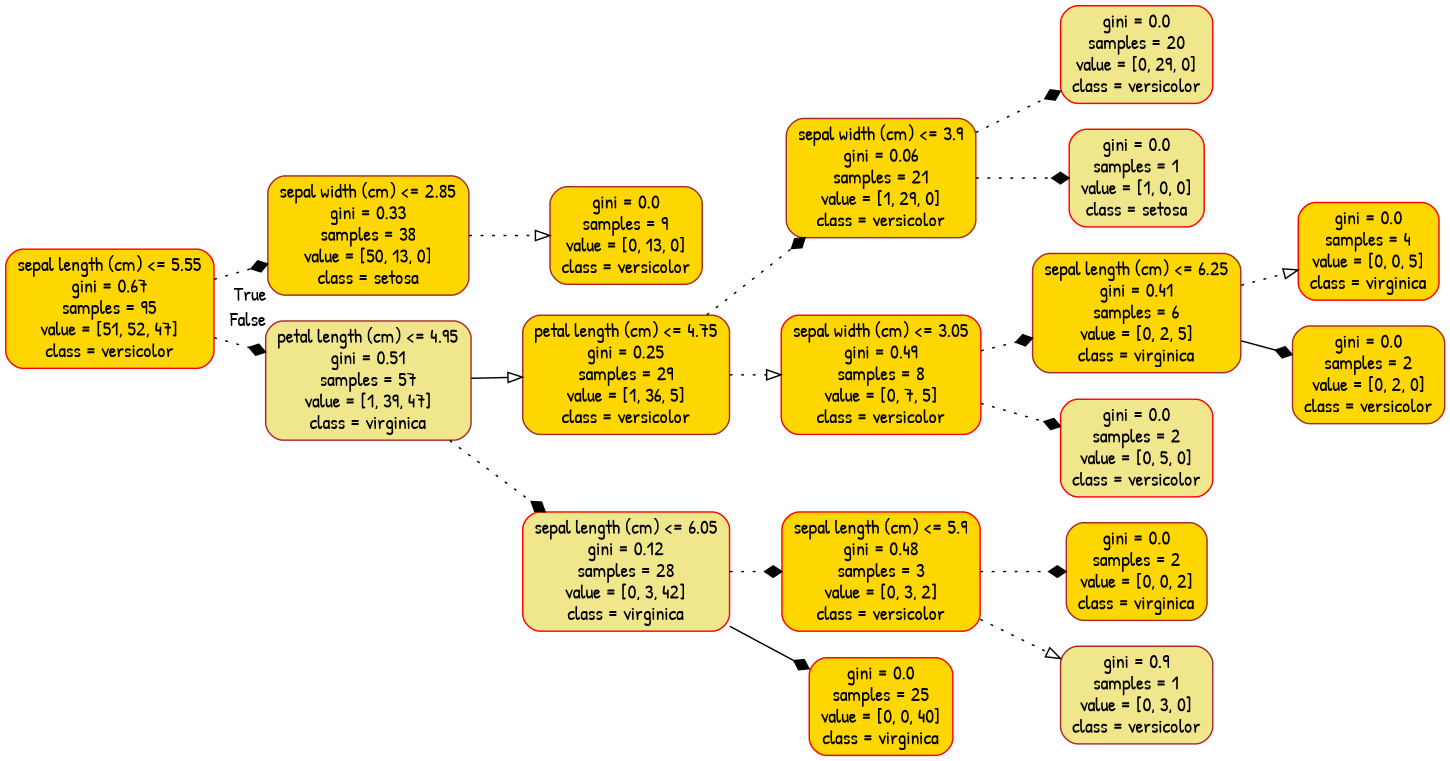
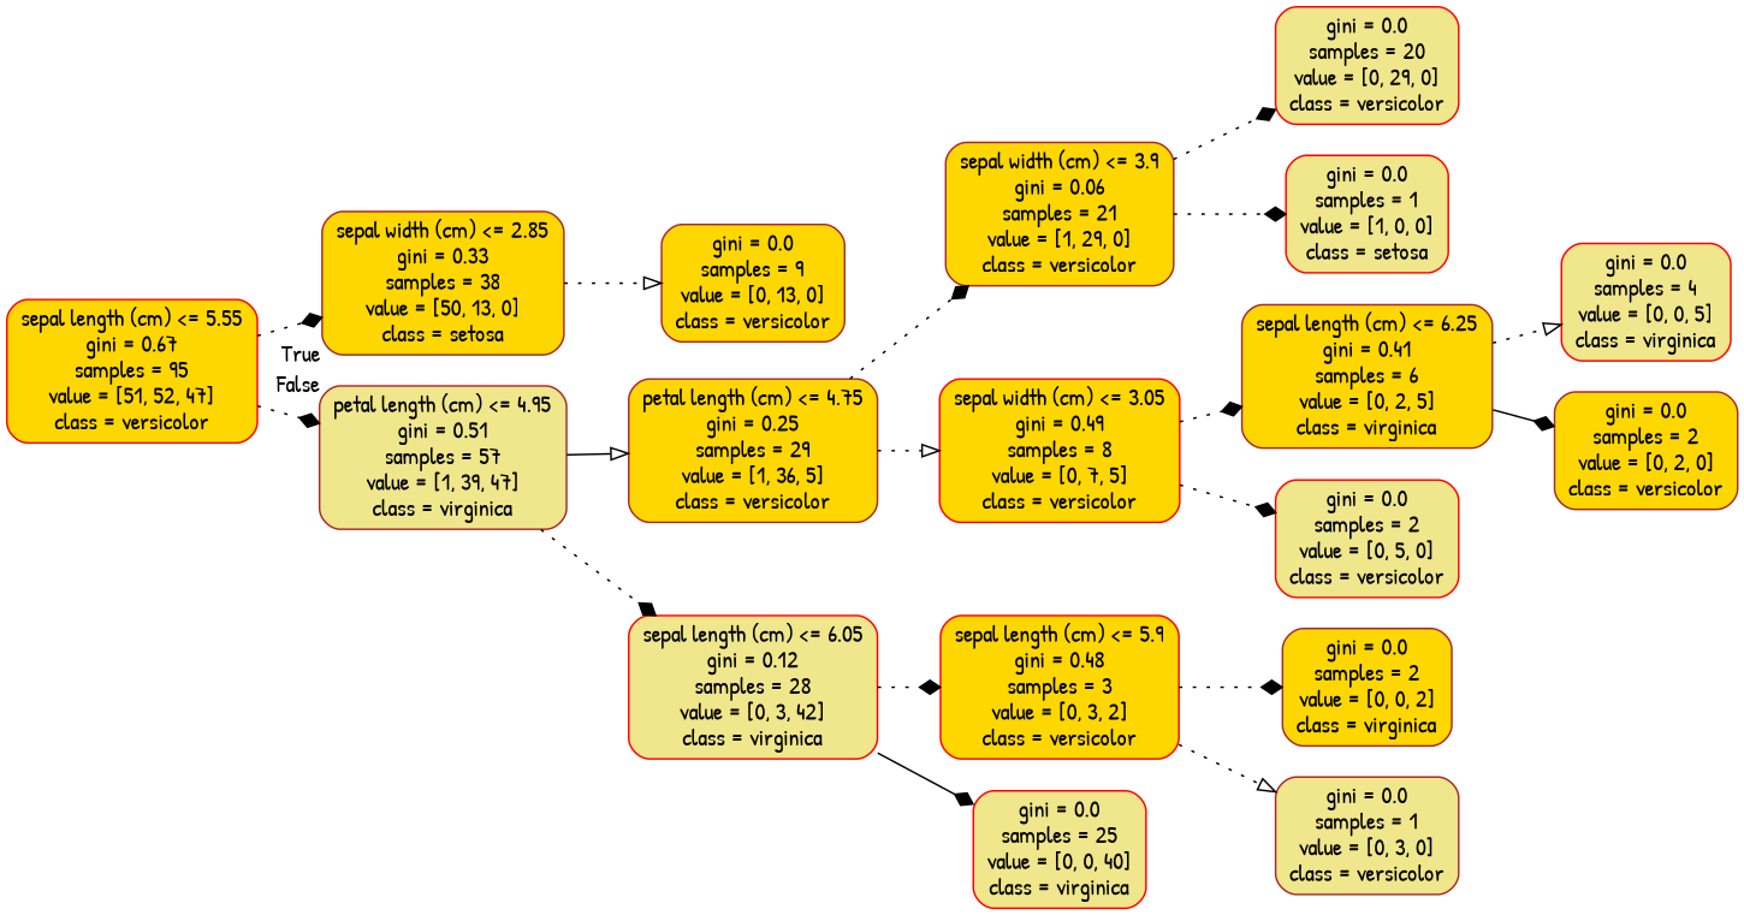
  digraph {
    fontname="Patrick Hand"
    rankdir=LR
    node [color=red fillcolor=gold fontname="Patrick Hand" shape=box style="filled, rounded"]
    edge [arrowhead=diamond fontname="Patrick Hand" style=dotted]
    n1 [label="sepal length (cm) <= 5.55\ngini = 0.67\nsamples = 95\nvalue = [51, 52, 47]\nclass = versicolor"]
    n2 [color=brown label="sepal width (cm) <= 2.85\ngini = 0.33\nsamples = 38\nvalue = [50, 13, 0]\nclass = setosa"]
    n3 [color=brown fillcolor=khaki label="petal length (cm) <= 4.95\ngini = 0.51\nsamples = 57\nvalue = [1, 39, 47]\nclass = virginica"]
    n4 [color=brown label="gini = 0.0\nsamples = 9\nvalue = [0, 13, 0]\nclass = versicolor"]
    n5 [color=brown label="petal length (cm) <= 4.75\ngini = 0.25\nsamples = 29\nvalue = [1, 36, 5]\nclass = versicolor"]
    n6 [fillcolor=khaki label="sepal length (cm) <= 6.05\ngini = 0.12\nsamples = 28\nvalue = [0, 3, 42]\nclass = virginica"]
    n7 [color=brown label="sepal width (cm) <= 3.9\ngini = 0.06\nsamples = 21\nvalue = [1, 29, 0]\nclass = versicolor"]
    n8 [label="sepal width (cm) <= 3.05\ngini = 0.49\nsamples = 8\nvalue = [0, 7, 5]\nclass = versicolor"]
    n9 [label="sepal length (cm) <= 5.9\ngini = 0.48\nsamples = 3\nvalue = [0, 3, 2]\nclass = versicolor"]
-   n10 [label="gini = 0.0\nsamples = 25\nvalue = [0, 0, 40]\nclass = virginica"]
+   n10 [fillcolor=khaki label="gini = 0.0\nsamples = 25\nvalue = [0, 0, 40]\nclass = virginica"]
    n11 [fillcolor=khaki label="gini = 0.0\nsamples = 20\nvalue = [0, 29, 0]\nclass = versicolor"]
    n12 [fillcolor=khaki label="gini = 0.0\nsamples = 1\nvalue = [1, 0, 0]\nclass = setosa"]
    n13 [color=brown label="sepal length (cm) <= 6.25\ngini = 0.41\nsamples = 6\nvalue = [0, 2, 5]\nclass = virginica"]
    n14 [fillcolor=khaki label="gini = 0.0\nsamples = 2\nvalue = [0, 5, 0]\nclass = versicolor"]
-   n15 [label="gini = 0.0\nsamples = 4\nvalue = [0, 0, 5]\nclass = virginica"]
+   n15 [fillcolor=khaki label="gini = 0.0\nsamples = 4\nvalue = [0, 0, 5]\nclass = virginica"]
    n16 [color=brown label="gini = 0.0\nsamples = 2\nvalue = [0, 2, 0]\nclass = versicolor"]
    n17 [color=brown label="gini = 0.0\nsamples = 2\nvalue = [0, 0, 2]\nclass = virginica"]
-   n18 [color=brown fillcolor=khaki label="gini = 0.9\nsamples = 1\nvalue = [0, 3, 0]\nclass = versicolor"]
+   n18 [color=brown fillcolor=khaki label="gini = 0.0\nsamples = 1\nvalue = [0, 3, 0]\nclass = versicolor"]
    n1 -> n2 [headlabel=True labelangle=45 labeldistance=2.5]
    n1 -> n3 [headlabel=False labelangle=-45 labeldistance=2.5]
    n2 -> n4 [arrowhead=onormal]
    n3 -> n5 [arrowhead=onormal style=solid]
    n3 -> n6
    n5 -> n7
    n5 -> n8 [arrowhead=onormal]
    n6 -> n9
    n6 -> n10 [style=solid]
    n7 -> n11
    n7 -> n12
    n8 -> n13
    n8 -> n14
    n9 -> n17
    n9 -> n18 [arrowhead=onormal]
    n13 -> n15 [arrowhead=onormal]
    n13 -> n16 [style=solid]
  }
